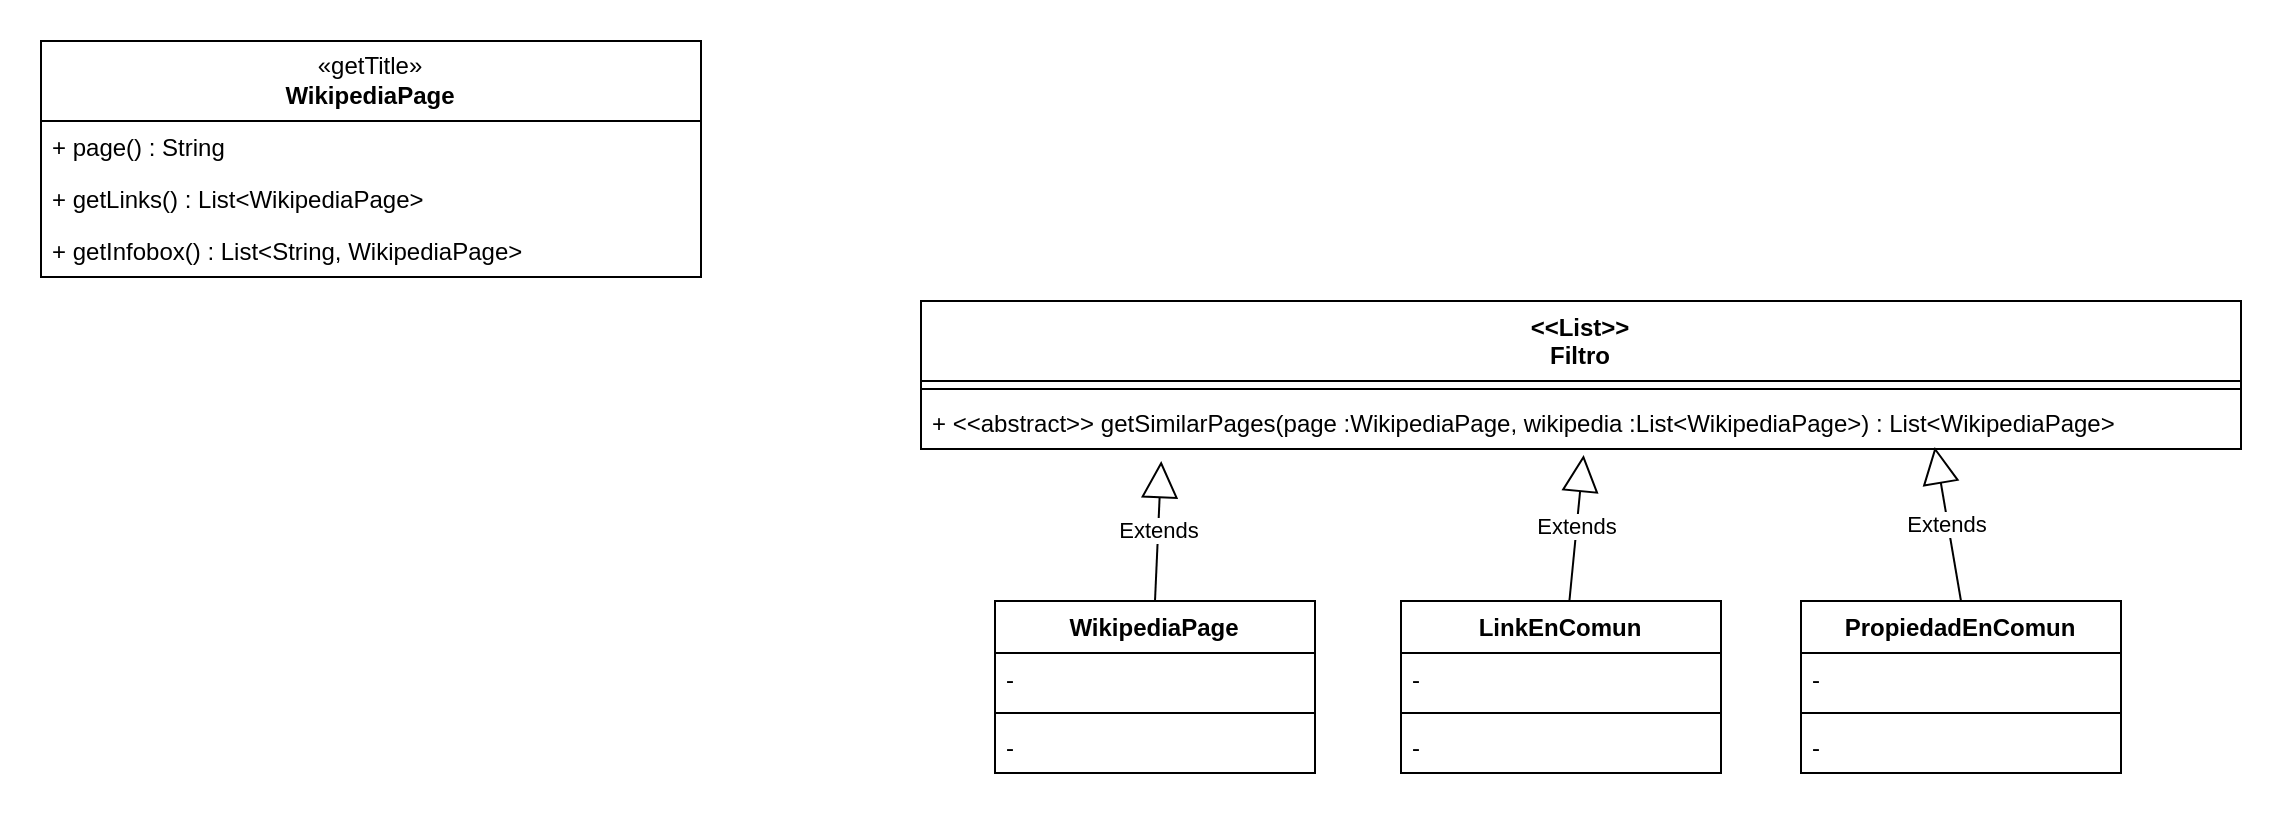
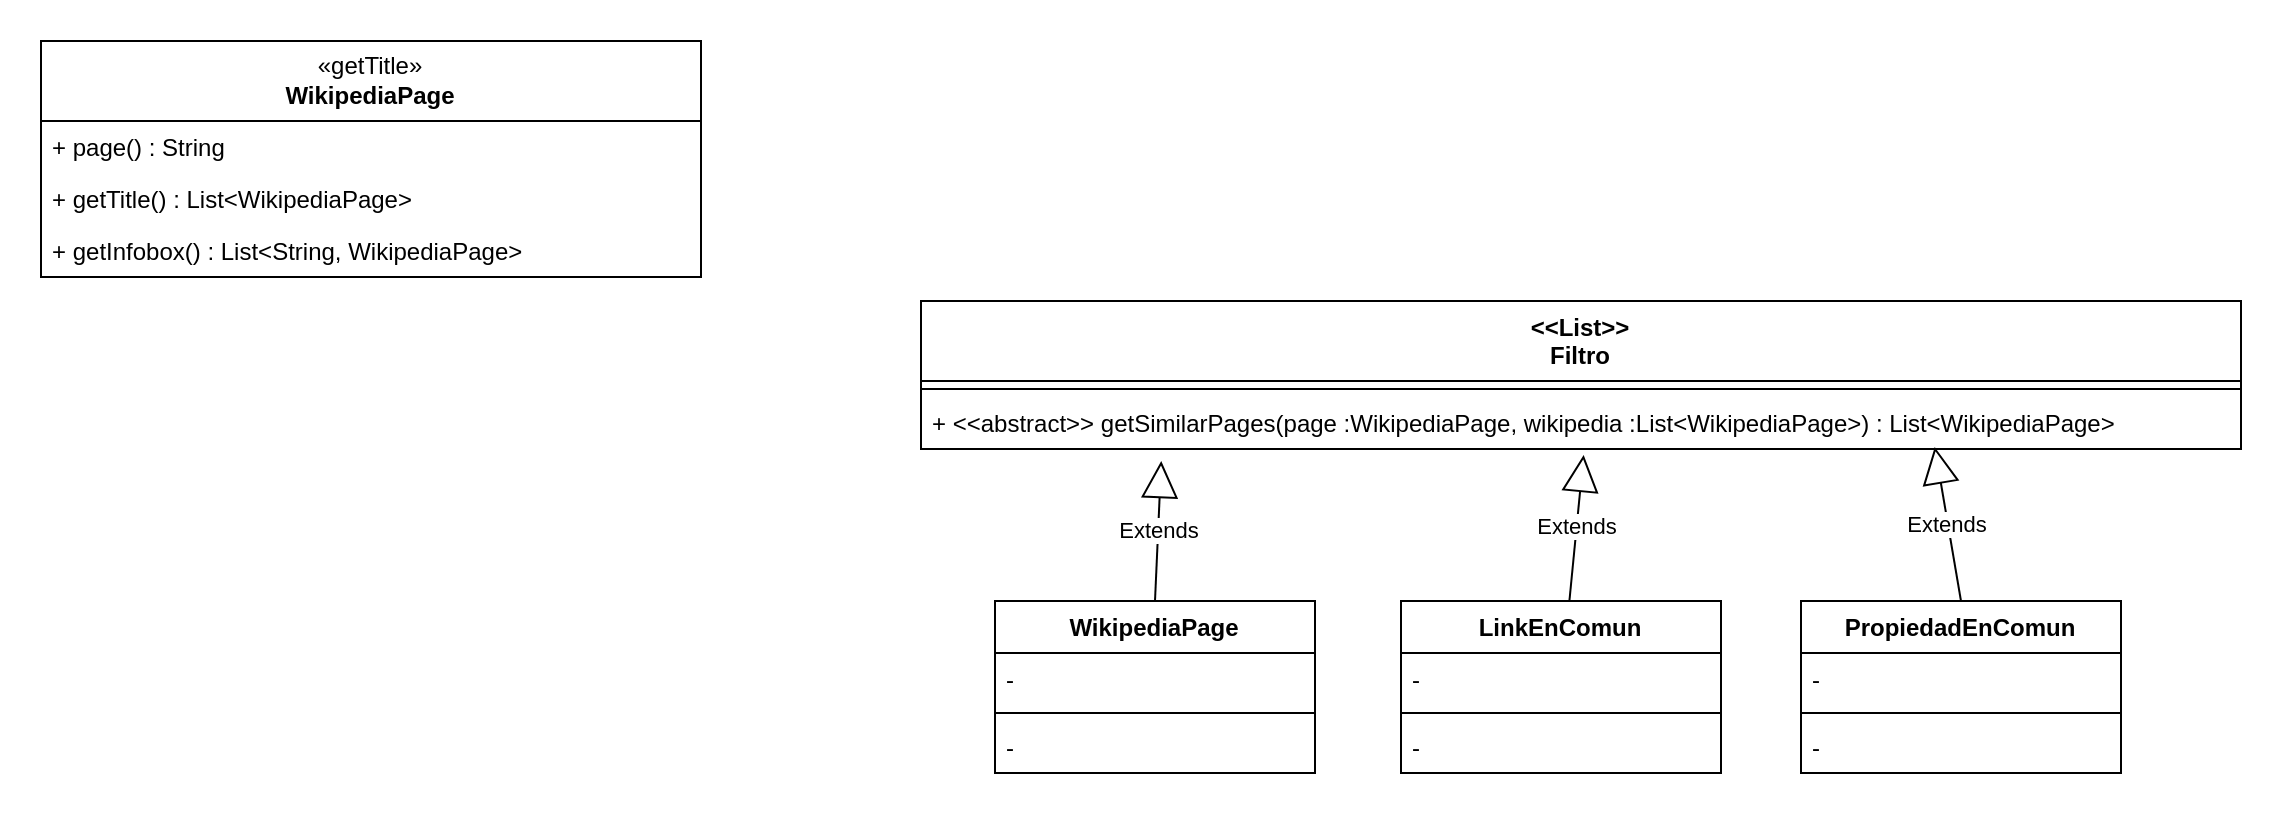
  <mxCell id="0" />
  <mxCell id="1" parent="0" />
  <mxCell id="2" value="«getTitle»&lt;br&gt;&lt;b&gt;WikipediaPage&lt;/b&gt;" style="swimlane;fontStyle=0;childLayout=stackLayout;horizontal=1;startSize=40;fillColor=none;horizontalStack=0;resizeParent=1;resizeParentMax=0;resizeLast=0;collapsible=1;marginBottom=0;whiteSpace=wrap;html=1;" vertex="1" parent="1"><mxGeometry x="20" y="20" width="330" height="118" as="geometry" /></mxCell>
  <mxCell id="3" value="+ page() : String&amp;nbsp;" style="text;strokeColor=none;fillColor=none;align=left;verticalAlign=top;spacingLeft=4;spacingRight=4;overflow=hidden;rotatable=0;points=[[0,0.5],[1,0.5]];portConstraint=eastwest;whiteSpace=wrap;html=1;" vertex="1" parent="2"><mxGeometry y="40" width="330" height="26" as="geometry" /></mxCell>
- <mxCell id="4" value="+ getLinks() : List&amp;lt;WikipediaPage&amp;gt;&amp;nbsp;" style="text;strokeColor=none;fillColor=none;align=left;verticalAlign=top;spacingLeft=4;spacingRight=4;overflow=hidden;rotatable=0;points=[[0,0.5],[1,0.5]];portConstraint=eastwest;whiteSpace=wrap;html=1;" vertex="1" parent="2"><mxGeometry y="66" width="330" height="26" as="geometry" /></mxCell>
+ <mxCell id="4" value="+ getTitle() : List&amp;lt;WikipediaPage&amp;gt;&amp;nbsp;" style="text;strokeColor=none;fillColor=none;align=left;verticalAlign=top;spacingLeft=4;spacingRight=4;overflow=hidden;rotatable=0;points=[[0,0.5],[1,0.5]];portConstraint=eastwest;whiteSpace=wrap;html=1;" vertex="1" parent="2"><mxGeometry y="66" width="330" height="26" as="geometry" /></mxCell>
  <mxCell id="5" value="+ getInfobox() : List&amp;lt;String, WikipediaPage&amp;gt;" style="text;strokeColor=none;fillColor=none;align=left;verticalAlign=top;spacingLeft=4;spacingRight=4;overflow=hidden;rotatable=0;points=[[0,0.5],[1,0.5]];portConstraint=eastwest;whiteSpace=wrap;html=1;" vertex="1" parent="2"><mxGeometry y="92" width="330" height="26" as="geometry" /></mxCell>
  <mxCell id="6" value="WikipediaPage" style="swimlane;fontStyle=1;align=center;verticalAlign=top;childLayout=stackLayout;horizontal=1;startSize=26;horizontalStack=0;resizeParent=1;resizeParentMax=0;resizeLast=0;collapsible=1;marginBottom=0;whiteSpace=wrap;html=1;" vertex="1" parent="1"><mxGeometry x="497" y="300" width="160" height="86" as="geometry" /></mxCell>
  <mxCell id="7" value="-" style="text;strokeColor=none;fillColor=none;align=left;verticalAlign=top;spacingLeft=4;spacingRight=4;overflow=hidden;rotatable=0;points=[[0,0.5],[1,0.5]];portConstraint=eastwest;whiteSpace=wrap;html=1;" vertex="1" parent="6"><mxGeometry y="26" width="160" height="26" as="geometry" /></mxCell>
  <mxCell id="8" value="" style="line;strokeWidth=1;fillColor=none;align=left;verticalAlign=middle;spacingTop=-1;spacingLeft=3;spacingRight=3;rotatable=0;labelPosition=right;points=[];portConstraint=eastwest;strokeColor=inherit;" vertex="1" parent="6"><mxGeometry y="52" width="160" height="8" as="geometry" /></mxCell>
  <mxCell id="9" value="-" style="text;strokeColor=none;fillColor=none;align=left;verticalAlign=top;spacingLeft=4;spacingRight=4;overflow=hidden;rotatable=0;points=[[0,0.5],[1,0.5]];portConstraint=eastwest;whiteSpace=wrap;html=1;" vertex="1" parent="6"><mxGeometry y="60" width="160" height="26" as="geometry" /></mxCell>
  <mxCell id="10" value="LinkEnComun" style="swimlane;fontStyle=1;align=center;verticalAlign=top;childLayout=stackLayout;horizontal=1;startSize=26;horizontalStack=0;resizeParent=1;resizeParentMax=0;resizeLast=0;collapsible=1;marginBottom=0;whiteSpace=wrap;html=1;" vertex="1" parent="1"><mxGeometry x="700" y="300" width="160" height="86" as="geometry" /></mxCell>
  <mxCell id="11" value="-" style="text;strokeColor=none;fillColor=none;align=left;verticalAlign=top;spacingLeft=4;spacingRight=4;overflow=hidden;rotatable=0;points=[[0,0.5],[1,0.5]];portConstraint=eastwest;whiteSpace=wrap;html=1;" vertex="1" parent="10"><mxGeometry y="26" width="160" height="26" as="geometry" /></mxCell>
  <mxCell id="12" value="" style="line;strokeWidth=1;fillColor=none;align=left;verticalAlign=middle;spacingTop=-1;spacingLeft=3;spacingRight=3;rotatable=0;labelPosition=right;points=[];portConstraint=eastwest;strokeColor=inherit;" vertex="1" parent="10"><mxGeometry y="52" width="160" height="8" as="geometry" /></mxCell>
  <mxCell id="13" value="-" style="text;strokeColor=none;fillColor=none;align=left;verticalAlign=top;spacingLeft=4;spacingRight=4;overflow=hidden;rotatable=0;points=[[0,0.5],[1,0.5]];portConstraint=eastwest;whiteSpace=wrap;html=1;" vertex="1" parent="10"><mxGeometry y="60" width="160" height="26" as="geometry" /></mxCell>
  <mxCell id="14" value="PropiedadEnComun" style="swimlane;fontStyle=1;align=center;verticalAlign=top;childLayout=stackLayout;horizontal=1;startSize=26;horizontalStack=0;resizeParent=1;resizeParentMax=0;resizeLast=0;collapsible=1;marginBottom=0;whiteSpace=wrap;html=1;" vertex="1" parent="1"><mxGeometry x="900" y="300" width="160" height="86" as="geometry" /></mxCell>
  <mxCell id="15" value="-" style="text;strokeColor=none;fillColor=none;align=left;verticalAlign=top;spacingLeft=4;spacingRight=4;overflow=hidden;rotatable=0;points=[[0,0.5],[1,0.5]];portConstraint=eastwest;whiteSpace=wrap;html=1;" vertex="1" parent="14"><mxGeometry y="26" width="160" height="26" as="geometry" /></mxCell>
  <mxCell id="16" value="" style="line;strokeWidth=1;fillColor=none;align=left;verticalAlign=middle;spacingTop=-1;spacingLeft=3;spacingRight=3;rotatable=0;labelPosition=right;points=[];portConstraint=eastwest;strokeColor=inherit;" vertex="1" parent="14"><mxGeometry y="52" width="160" height="8" as="geometry" /></mxCell>
  <mxCell id="17" value="-" style="text;strokeColor=none;fillColor=none;align=left;verticalAlign=top;spacingLeft=4;spacingRight=4;overflow=hidden;rotatable=0;points=[[0,0.5],[1,0.5]];portConstraint=eastwest;whiteSpace=wrap;html=1;" vertex="1" parent="14"><mxGeometry y="60" width="160" height="26" as="geometry" /></mxCell>
  <mxCell id="18" value="&amp;lt;&amp;lt;List&amp;gt;&amp;gt;&lt;br&gt;Filtro" style="swimlane;fontStyle=1;align=center;verticalAlign=top;childLayout=stackLayout;horizontal=1;startSize=40;horizontalStack=0;resizeParent=1;resizeParentMax=0;resizeLast=0;collapsible=1;marginBottom=0;whiteSpace=wrap;html=1;" vertex="1" parent="1"><mxGeometry x="460" y="150" width="660" height="74" as="geometry" /></mxCell>
  <mxCell id="19" value="" style="line;strokeWidth=1;fillColor=none;align=left;verticalAlign=middle;spacingTop=-1;spacingLeft=3;spacingRight=3;rotatable=0;labelPosition=right;points=[];portConstraint=eastwest;strokeColor=inherit;" vertex="1" parent="18"><mxGeometry y="40" width="660" height="8" as="geometry" /></mxCell>
  <mxCell id="20" value="+ &amp;lt;&amp;lt;&lt;span style=&quot;background-color: initial;&quot; class=&quot;hljs-keyword&quot;&gt;abstract&lt;/span&gt;&lt;span style=&quot;background-color: initial;&quot;&gt;&amp;gt;&amp;gt;&amp;nbsp;&lt;/span&gt;&lt;span style=&quot;background-color: initial;&quot;&gt;getSimilarPages(page :WikipediaPage&lt;/span&gt;&lt;span style=&quot;background-color: initial;&quot;&gt;,&amp;nbsp;&lt;/span&gt;&lt;span style=&quot;background-color: initial;&quot;&gt;wikipedia :&lt;/span&gt;&lt;span style=&quot;background-color: initial;&quot;&gt;List&amp;lt;WikipediaPage&amp;gt;&lt;/span&gt;&lt;span style=&quot;background-color: initial;&quot;&gt;) :&amp;nbsp;&lt;/span&gt;&lt;span style=&quot;background-color: initial;&quot;&gt;List&amp;lt;WikipediaPage&amp;gt;&amp;nbsp;&lt;/span&gt;" style="text;strokeColor=none;fillColor=none;align=left;verticalAlign=top;spacingLeft=4;spacingRight=4;overflow=hidden;rotatable=0;points=[[0,0.5],[1,0.5]];portConstraint=eastwest;whiteSpace=wrap;html=1;" vertex="1" parent="18"><mxGeometry y="48" width="660" height="26" as="geometry" /></mxCell>
  <mxCell id="21" value="Extends" style="endArrow=block;endSize=16;endFill=0;html=1;rounded=0;entryX=0.182;entryY=1.231;entryDx=0;entryDy=0;entryPerimeter=0;exitX=0.5;exitY=0;exitDx=0;exitDy=0;" edge="1" parent="1" source="6" target="20"><mxGeometry width="160" relative="1" as="geometry"><mxPoint x="420" y="300" as="sourcePoint" /><mxPoint x="580" y="300" as="targetPoint" /></mxGeometry></mxCell>
  <mxCell id="22" value="Extends" style="endArrow=block;endSize=16;endFill=0;html=1;rounded=0;entryX=0.502;entryY=1.115;entryDx=0;entryDy=0;entryPerimeter=0;" edge="1" parent="1" source="10" target="20"><mxGeometry width="160" relative="1" as="geometry"><mxPoint x="587" y="310" as="sourcePoint" /><mxPoint x="590" y="240" as="targetPoint" /></mxGeometry></mxCell>
  <mxCell id="23" value="Extends" style="endArrow=block;endSize=16;endFill=0;html=1;rounded=0;entryX=0.768;entryY=0.962;entryDx=0;entryDy=0;entryPerimeter=0;exitX=0.5;exitY=0;exitDx=0;exitDy=0;" edge="1" parent="1" source="14" target="20"><mxGeometry width="160" relative="1" as="geometry"><mxPoint x="597" y="320" as="sourcePoint" /><mxPoint x="600" y="250" as="targetPoint" /></mxGeometry></mxCell>
